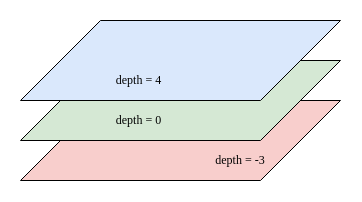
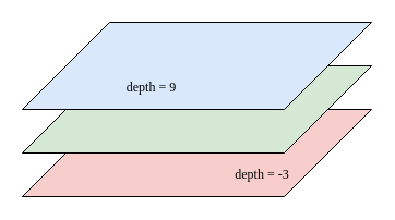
  <mxCell id="0" />
  <mxCell id="1" parent="0" />
  <mxCell id="2" value="" style="shape=parallelogram;perimeter=parallelogramPerimeter;whiteSpace=wrap;html=1;fixedSize=1;size=80;fillColor=#f8cecc;strokeColor=default;" parent="1" vertex="1"><mxGeometry y="100" width="320" height="80" as="geometry" x="20" /></mxCell>
  <mxCell id="3" value="" style="shape=parallelogram;perimeter=parallelogramPerimeter;whiteSpace=wrap;html=1;fixedSize=1;size=80;fillColor=#d5e8d4;strokeColor=default;" parent="1" vertex="1"><mxGeometry y="60" width="320" height="80" as="geometry" x="20" /></mxCell>
  <mxCell id="4" value="" style="shape=parallelogram;perimeter=parallelogramPerimeter;whiteSpace=wrap;html=1;fixedSize=1;size=80;fillColor=#dae8fc;strokeColor=default;" parent="1" vertex="1"><mxGeometry width="320" height="80" as="geometry" x="20" y="20" /></mxCell>
  <mxCell id="5" value="depth = -3" style="rounded=0;whiteSpace=wrap;html=1;fillColor=none;fontFamily=Lucida Console;strokeColor=none;align=center;" parent="1" vertex="1"><mxGeometry x="200" y="150" width="80" height="20" as="geometry" /></mxCell>
- <mxCell id="6" value="depth = 0&amp;nbsp;" style="rounded=0;whiteSpace=wrap;html=1;fillColor=none;fontFamily=Lucida Console;strokeColor=none;align=center;" parent="1" vertex="1"><mxGeometry x="100" y="110" width="80" height="20" as="geometry" /></mxCell>
- <mxCell id="7" value="depth = 4&amp;nbsp;" style="rounded=0;whiteSpace=wrap;html=1;fillColor=none;fontFamily=Lucida Console;strokeColor=none;align=center;" parent="1" vertex="1"><mxGeometry x="100" y="70" width="80" height="20" as="geometry" /></mxCell>
+ <mxCell id="7" value="depth = 9&amp;nbsp;" style="rounded=0;whiteSpace=wrap;html=1;fillColor=none;fontFamily=Lucida Console;strokeColor=none;align=center;" parent="1" vertex="1"><mxGeometry x="100" y="70" width="80" height="20" as="geometry" /></mxCell>
